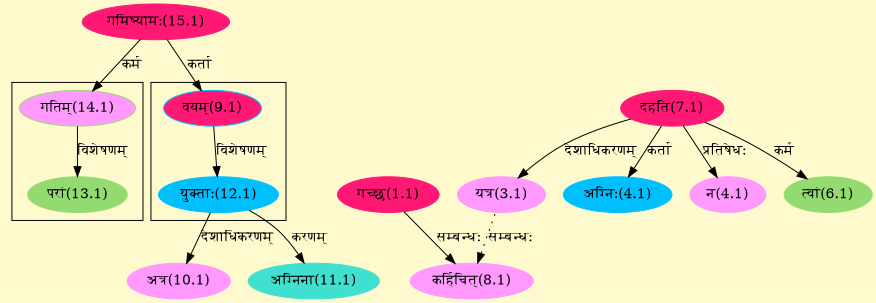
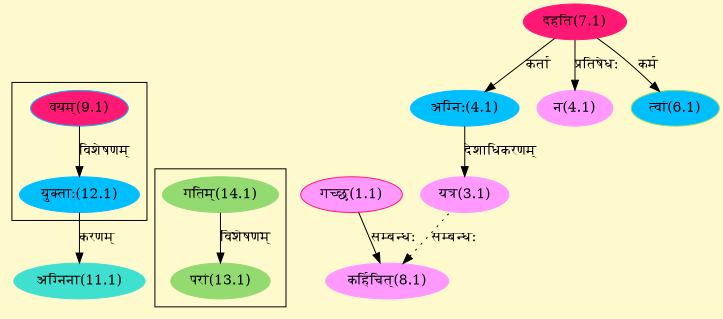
  digraph {
    bgcolor=lemonchiffon1
    compound=true
    rankdir=BT
    node [color="#FF99FF" style=filled]
    edge [dir=back]
    n1 [color="#00BFFF" label="युक्ताः(12.1)"]
    n2 [color="#00BFFF" fillcolor="#FF1975" label="वयम्(9.1)"]
    n3 [color="#93DB70" label="परां(13.1)"]
-   n4 [color="#93DB70" label="गतिम्(14.1)" fillcolor="#FF99FF"]
-   n5 [color="#FF1975" label="गमिष्यामः(15.1)"]
-   n6 [color="#FF1975" label="गच्छ(1.1)"]
+   n4 [color="#93DB70" label="गतिम्(14.1)"]
+   n6 [color="#FF1975" label="गच्छ(1.1)" fillcolor="#FF99FF"]
    n7 [label="यत्र(3.1)"]
    n8 [color="#FF1975" label="दहति(7.1)"]
    n9 [color="#00BFFF" label="अग्निः(4.1)"]
    n10 [label="न(4.1)"]
-   n11 [color="#93DB70" label="त्वां(6.1)"]
+   n11 [color="#93DB70" label="त्वां(6.1)" fillcolor="#00BFFF"]
    n12 [label="कर्हिचित्(8.1)"]
-   n13 [label="अत्र(10.1)"]
    n14 [color="#40E0D0" label="अग्निना(11.1)"]
    subgraph cluster_1 {
      n1
      n2
    }
    subgraph cluster_2 {
      n3
      n4
    }
    n1 -> n2 [label="विशेषणम्"]
-   n2 -> n5 [label="कर्ता"]
    n3 -> n4 [label="विशेषणम्"]
-   n4 -> n5 [label="कर्म"]
-   n7 -> n8 [label="देशाधिकरणम्"]
+   n7 -> n9 [label="देशाधिकरणम्"]
    n9 -> n8 [label="कर्ता"]
    n10 -> n8 [label="प्रतिषेधः"]
    n11 -> n8 [label="कर्म"]
    n12 -> n6 [label="सम्बन्धः"]
    n12 -> n7 [label="सम्बन्धः" style=dotted]
-   n13 -> n1 [label="देशाधिकरणम्"]
    n14 -> n1 [label="करणम्"]
  }
